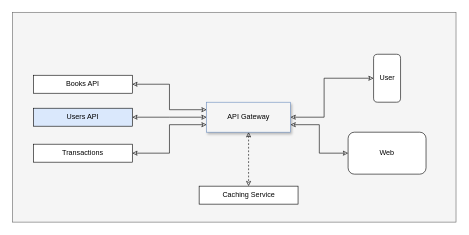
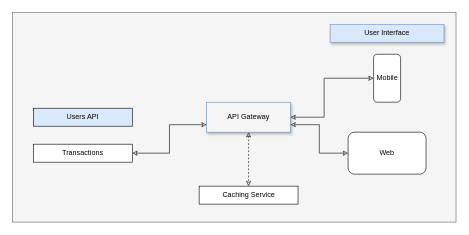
  <mxCell id="0" />
  <mxCell id="1" parent="0" />
  <mxCell id="2" value="" style="rounded=0;whiteSpace=wrap;html=1;shadow=0;fillColor=#f5f5f5;strokeColor=#666666;fontColor=#333333;" vertex="1" parent="1"><mxGeometry x="20" y="20" width="740" height="350" as="geometry" /></mxCell>
+ <mxCell id="3" value="User Interface" style="rounded=0;whiteSpace=wrap;html=1;shadow=1;fillColor=#dae8fc;strokeColor=#6c8ebf;" vertex="1" parent="1"><mxGeometry x="550" y="40" width="190" height="30" as="geometry" /></mxCell>
  <mxCell id="4" style="edgeStyle=elbowEdgeStyle;rounded=0;orthogonalLoop=1;jettySize=auto;html=1;exitX=1;exitY=0.5;exitDx=0;exitDy=0;entryX=0;entryY=0.5;entryDx=0;entryDy=0;startArrow=classic;startFill=0;endArrow=classic;endFill=0;" edge="1" parent="1" source="7" target="8"><mxGeometry relative="1" as="geometry"><Array as="points"><mxPoint x="540" y="190" /><mxPoint x="560" y="160" /></Array></mxGeometry></mxCell>
  <mxCell id="5" style="edgeStyle=elbowEdgeStyle;rounded=0;orthogonalLoop=1;jettySize=auto;html=1;exitX=1;exitY=0.75;exitDx=0;exitDy=0;entryX=0;entryY=0.5;entryDx=0;entryDy=0;startArrow=classic;startFill=0;endArrow=classic;endFill=0;" edge="1" parent="1" source="7" target="9"><mxGeometry relative="1" as="geometry" /></mxCell>
  <mxCell id="6" style="edgeStyle=elbowEdgeStyle;rounded=0;orthogonalLoop=1;jettySize=auto;html=1;exitX=0.5;exitY=1;exitDx=0;exitDy=0;entryX=0.5;entryY=0;entryDx=0;entryDy=0;startArrow=classic;startFill=0;endArrow=classic;endFill=0;dashed=1;" edge="1" parent="1" source="7" target="16"><mxGeometry relative="1" as="geometry" /></mxCell>
  <mxCell id="7" value="API Gateway" style="rounded=0;whiteSpace=wrap;html=1;shadow=1;fillColor=#f5f5f5;strokeColor=#6c8ebf;" vertex="1" parent="1"><mxGeometry x="344" y="170" width="140" height="50" as="geometry" /></mxCell>
- <mxCell id="8" value="User" style="rounded=1;whiteSpace=wrap;html=1;" vertex="1" parent="1"><mxGeometry x="622.5" y="90" width="45" height="80" as="geometry" /></mxCell>
+ <mxCell id="8" value="Mobile" style="rounded=1;whiteSpace=wrap;html=1;" vertex="1" parent="1"><mxGeometry x="622.5" y="90" width="45" height="80" as="geometry" /></mxCell>
  <mxCell id="9" value="Web" style="rounded=1;whiteSpace=wrap;html=1;" vertex="1" parent="1"><mxGeometry x="580" y="220" width="130" height="70" as="geometry" /></mxCell>
- <mxCell id="10" style="edgeStyle=elbowEdgeStyle;rounded=0;orthogonalLoop=1;jettySize=auto;html=1;exitX=1;exitY=0.5;exitDx=0;exitDy=0;entryX=0;entryY=0.25;entryDx=0;entryDy=0;startArrow=classic;startFill=0;endArrow=classic;endFill=0;" edge="1" parent="1" source="11" target="7"><mxGeometry relative="1" as="geometry" /></mxCell>
- <mxCell id="11" value="Books API" style="rounded=0;whiteSpace=wrap;html=1;" vertex="1" parent="1"><mxGeometry x="55" y="125" width="165" height="30" as="geometry" /></mxCell>
- <mxCell id="12" style="edgeStyle=elbowEdgeStyle;rounded=0;orthogonalLoop=1;jettySize=auto;html=1;exitX=1;exitY=0.5;exitDx=0;exitDy=0;entryX=0;entryY=0.5;entryDx=0;entryDy=0;startArrow=classic;startFill=0;endArrow=classic;endFill=0;" edge="1" parent="1" source="13" target="7"><mxGeometry relative="1" as="geometry" /></mxCell>
  <mxCell id="13" value="Users API" style="rounded=0;whiteSpace=wrap;html=1;fillColor=#dae8fc;" vertex="1" parent="1"><mxGeometry x="55" y="180" width="165" height="30" as="geometry" /></mxCell>
  <mxCell id="14" style="edgeStyle=elbowEdgeStyle;rounded=0;orthogonalLoop=1;jettySize=auto;html=1;exitX=1;exitY=0.5;exitDx=0;exitDy=0;entryX=0;entryY=0.75;entryDx=0;entryDy=0;startArrow=classic;startFill=0;endArrow=classic;endFill=0;" edge="1" parent="1" source="15" target="7"><mxGeometry relative="1" as="geometry" /></mxCell>
  <mxCell id="15" value="Transactions" style="rounded=0;whiteSpace=wrap;html=1;" vertex="1" parent="1"><mxGeometry x="55" y="240" width="165" height="30" as="geometry" /></mxCell>
  <mxCell id="16" value="Caching Service" style="rounded=0;whiteSpace=wrap;html=1;" vertex="1" parent="1"><mxGeometry x="331.5" y="310" width="165" height="30" as="geometry" /></mxCell>
